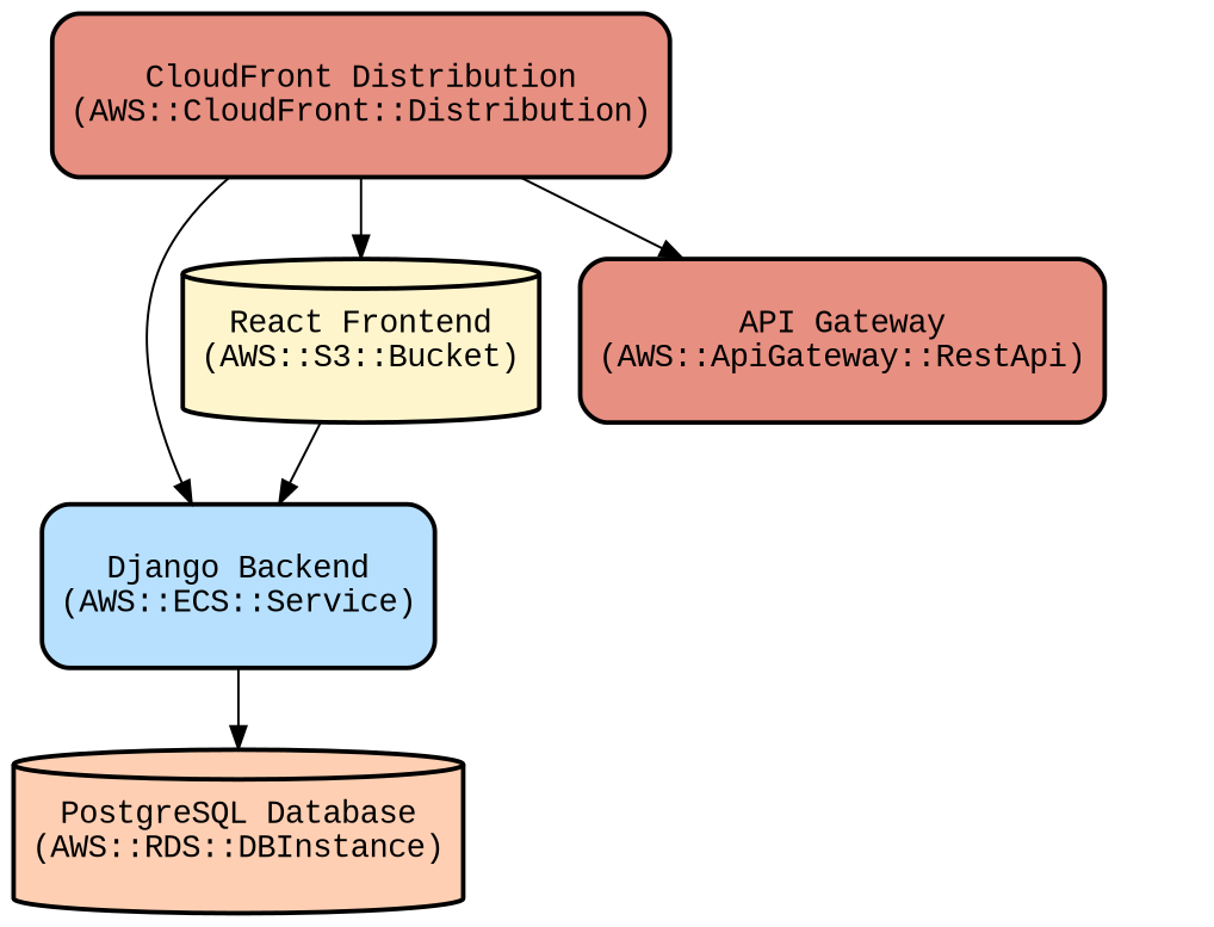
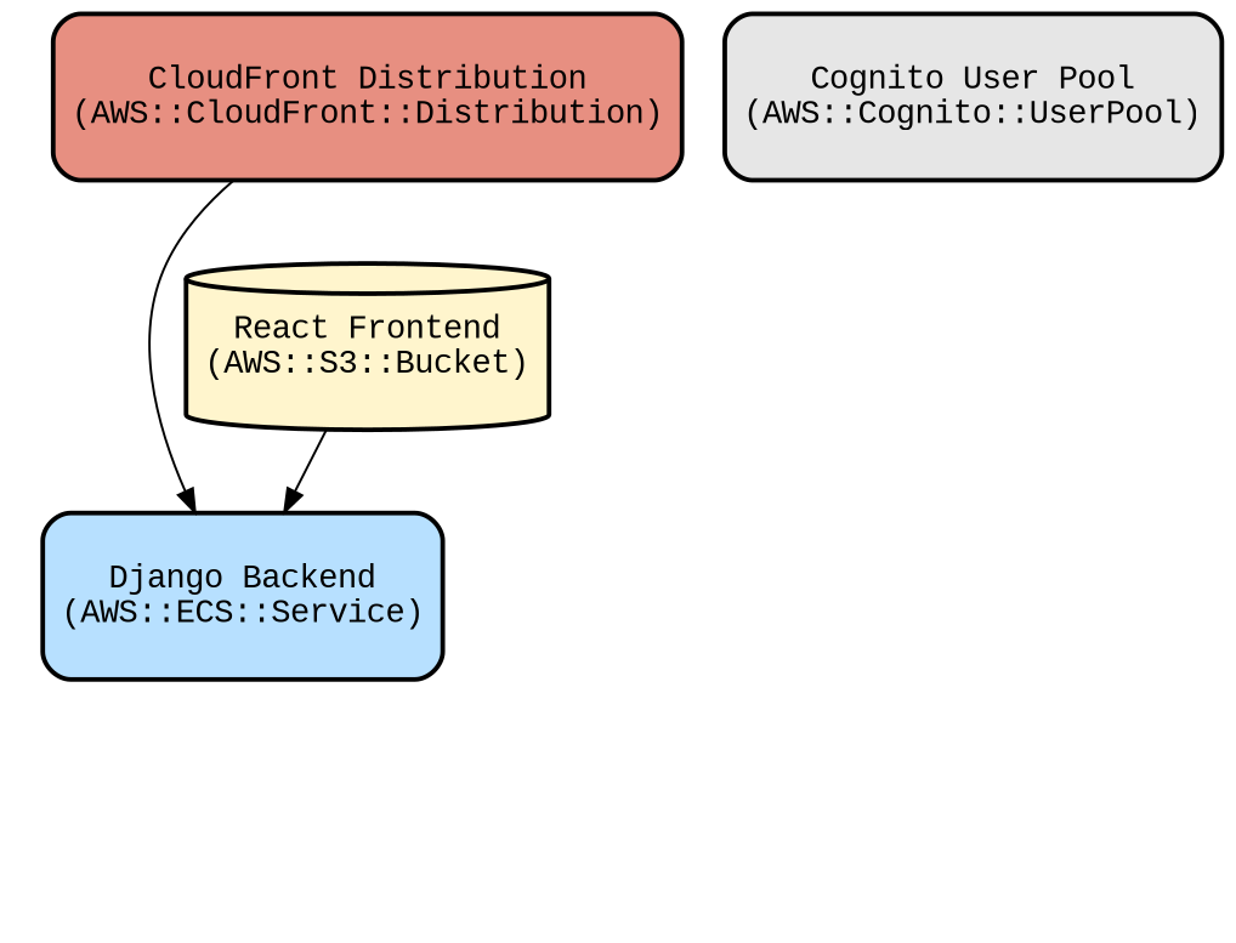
  digraph {
    fontname="Liberation Mono"
    node [color=black fillcolor="#E78F81" fontname="Liberation Mono" shape=rectangle style="filled,bold,rounded"]
    edge [fontname="Liberation Mono"]
-   n1 [fillcolor="#FFCFB3" height=1 label="PostgreSQL Database\n(AWS::RDS::DBInstance)" shape=cylinder]
    n2 [fillcolor="#B7E0FF" height=1 label="Django Backend\n(AWS::ECS::Service)"]
    n3 [fillcolor="#FFF5CD" height=1 label="React Frontend\n(AWS::S3::Bucket)" shape=cylinder]
-   n4 [height=1 label="API Gateway\n(AWS::ApiGateway::RestApi)"]
    n5 [height=1 label="CloudFront Distribution\n(AWS::CloudFront::Distribution)"]
-   n2 -> n1
+   n6 [fillcolor="#E6E6E6" height=1 label="Cognito User Pool\n(AWS::Cognito::UserPool)"]
    n3 -> n2
    n5 -> n2
-   n5 -> n3
-   n5 -> n4
  }
